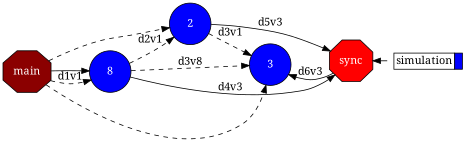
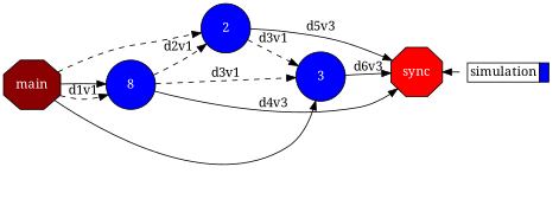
  digraph {
    compound=true
    fontname="Noto Serif"
    labeljust=l
    rankdir=LR
    node [fillcolor="#0000ff" fontcolor="#ffffff" fontname="Noto Serif" shape=circle style=filled]
    edge [fontname="Noto Serif"]
    n1 [fillcolor="#8B0000" fontcolor="#FFFFFF" height=0.75 label=main shape=octagon]
    n2 [height=0.75 label=8]
    2 [height=0.75]
    3 [height=0.75]
    n5 [fillcolor="#ff0000" fontcolor="#FFFFFF" height=0.75 label=sync shape=octagon]
    n6 [height=0.75 label=<       <table border="0" cellpadding="2" cellspacing="0" cellborder="1"> <tr> <td align="right">simulation</td> <td bgcolor="#0000ff">&nbsp;</td> </tr>       </table>     > shape=plaintext fillcolor="" fontcolor="" style=""]
    subgraph sub_1 {
      ranksep=0.20
      n1
      n2
      2
      3
      n5
    }
    subgraph sub_2 {
      label=Legend
      rank=sink
      ranksep=0.20
      n6
    }
    n1 -> n2 [label=d1v1 style=dashed]
    n1 -> n2
    n1 -> 2 [style=dashed]
-   n1 -> 3 [style=dashed]
+   n1 -> 3
    n2 -> 2 [label=d2v1 style=dashed]
-   n2 -> 3 [label=d3v8 style=dashed]
+   n2 -> 3 [label=d3v1 style=dashed]
    n2 -> n5 [label=d4v3]
    2 -> 3 [label=d3v1 style=dashed]
    2 -> n5 [label=d5v3]
-   n5 -> 3 [label=d6v3]
+   3 -> n5 [label=d6v3]
    n6 -> n5
  }
